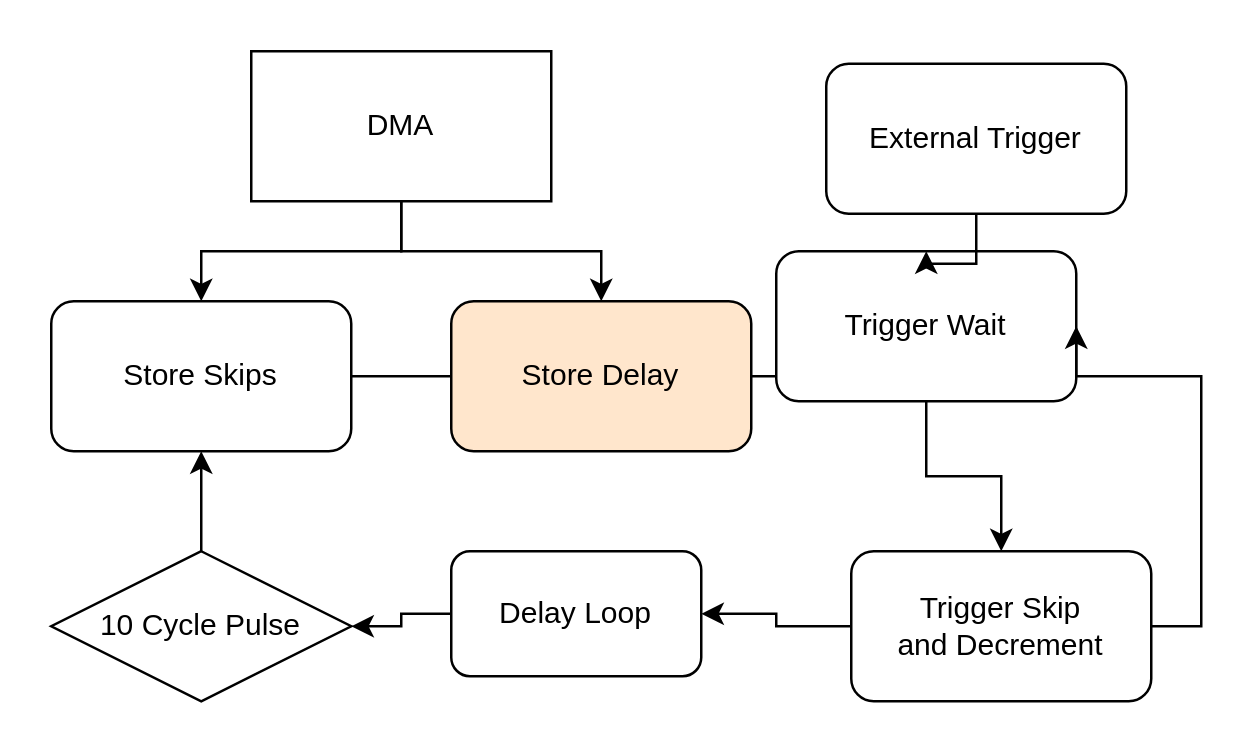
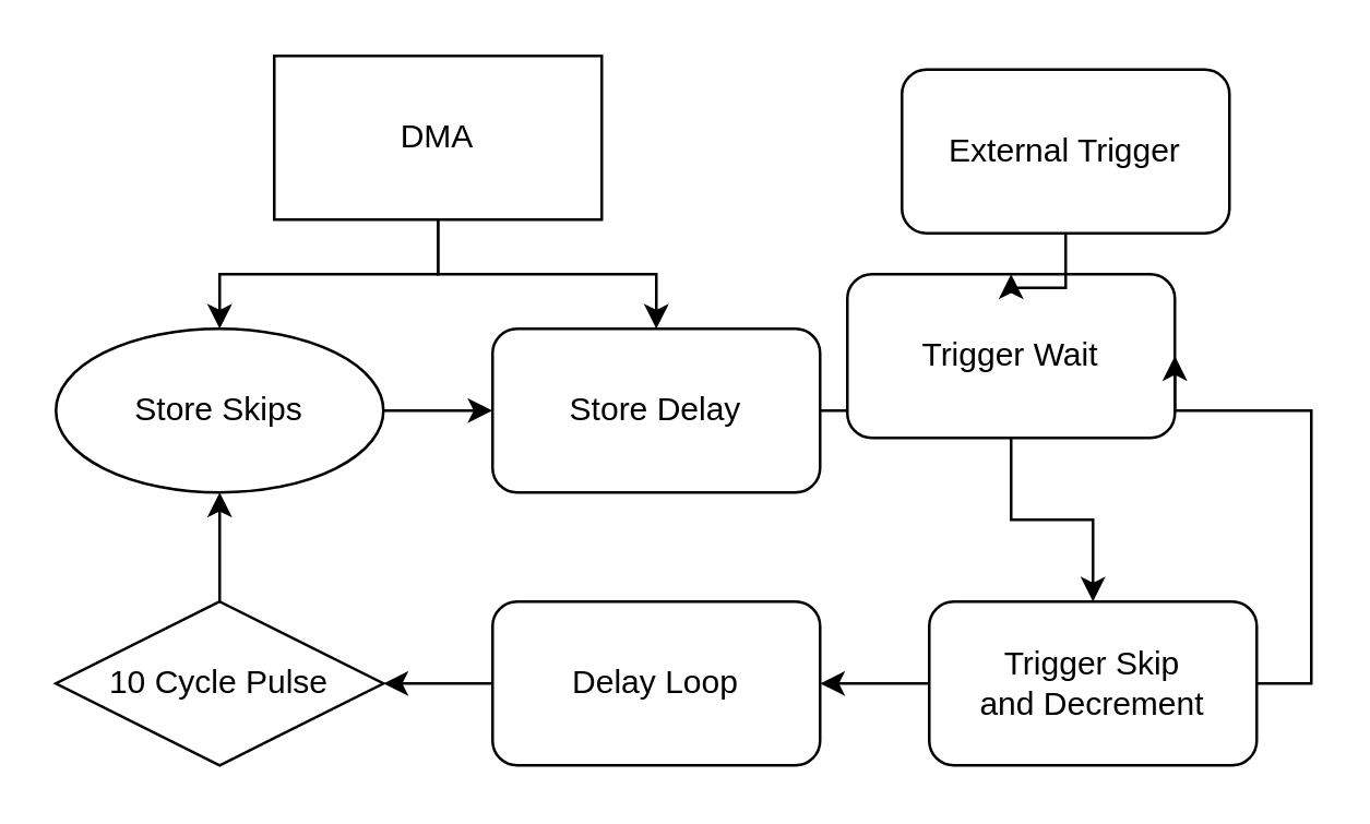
  <mxCell id="0" />
  <mxCell id="1" parent="0" />
  <mxCell id="2" style="edgeStyle=orthogonalEdgeStyle;rounded=0;orthogonalLoop=1;jettySize=auto;html=1;entryX=0.5;entryY=0;entryDx=0;entryDy=0;" parent="1" source="4" target="6" edge="1"><mxGeometry relative="1" as="geometry" /></mxCell>
  <mxCell id="3" style="edgeStyle=orthogonalEdgeStyle;rounded=0;orthogonalLoop=1;jettySize=auto;html=1;" edge="1" parent="1" source="4" target="8"><mxGeometry relative="1" as="geometry" /></mxCell>
  <mxCell id="4" value="DMA" style="whiteSpace=wrap;html=1;rounded=0;" parent="1" vertex="1"><mxGeometry x="100" y="20" width="120" height="60" as="geometry" /></mxCell>
- <mxCell id="5" style="edgeStyle=orthogonalEdgeStyle;rounded=0;orthogonalLoop=1;jettySize=auto;html=1;entryX=0;entryY=0.5;entryDx=0;entryDy=0;endArrow=none;" parent="1" source="6" target="8" edge="1"><mxGeometry relative="1" as="geometry" /></mxCell>
- <mxCell id="6" value="Store Skips" style="rounded=1;whiteSpace=wrap;html=1;" parent="1" vertex="1"><mxGeometry x="20" y="120" width="120" height="60" as="geometry" /></mxCell>
+ <mxCell id="5" style="edgeStyle=orthogonalEdgeStyle;rounded=0;orthogonalLoop=1;jettySize=auto;html=1;entryX=0;entryY=0.5;entryDx=0;entryDy=0;" parent="1" source="6" target="8" edge="1"><mxGeometry relative="1" as="geometry" /></mxCell>
+ <mxCell id="6" value="Store Skips" style="ellipse;whiteSpace=wrap;html=1;" parent="1" vertex="1"><mxGeometry x="20" y="120" width="120" height="60" as="geometry" /></mxCell>
  <mxCell id="7" style="edgeStyle=orthogonalEdgeStyle;rounded=0;orthogonalLoop=1;jettySize=auto;html=1;" parent="1" source="8" target="10" edge="1"><mxGeometry relative="1" as="geometry" /></mxCell>
- <mxCell id="8" value="Store Delay" style="rounded=1;whiteSpace=wrap;html=1;fillColor=#ffe6cc;" parent="1" vertex="1"><mxGeometry x="180" y="120" width="120" height="60" as="geometry" /></mxCell>
+ <mxCell id="8" value="Store Delay" style="rounded=1;whiteSpace=wrap;html=1;" parent="1" vertex="1"><mxGeometry x="180" y="120" width="120" height="60" as="geometry" /></mxCell>
  <mxCell id="9" style="edgeStyle=orthogonalEdgeStyle;rounded=0;orthogonalLoop=1;jettySize=auto;html=1;" parent="1" source="10" target="13" edge="1"><mxGeometry relative="1" as="geometry" /></mxCell>
  <mxCell id="10" value="Trigger Wait" style="rounded=1;whiteSpace=wrap;html=1;" parent="1" vertex="1"><mxGeometry x="310" y="100" width="120" height="60" as="geometry" /></mxCell>
  <mxCell id="11" style="edgeStyle=orthogonalEdgeStyle;rounded=0;orthogonalLoop=1;jettySize=auto;html=1;entryX=1;entryY=0.5;entryDx=0;entryDy=0;" edge="1" parent="1" source="13" target="10"><mxGeometry relative="1" as="geometry"><mxPoint x="480" y="150" as="targetPoint" /><Array as="points"><mxPoint x="480" y="250" /><mxPoint x="480" y="150" /></Array></mxGeometry></mxCell>
  <mxCell id="12" style="edgeStyle=orthogonalEdgeStyle;rounded=0;orthogonalLoop=1;jettySize=auto;html=1;entryX=1;entryY=0.5;entryDx=0;entryDy=0;" edge="1" parent="1" source="13" target="15"><mxGeometry relative="1" as="geometry" /></mxCell>
  <mxCell id="13" value="Trigger Skip&lt;div&gt;and Decrement&lt;/div&gt;" style="rounded=1;whiteSpace=wrap;html=1;" parent="1" vertex="1"><mxGeometry x="340" y="220" width="120" height="60" as="geometry" /></mxCell>
  <mxCell id="14" style="edgeStyle=orthogonalEdgeStyle;rounded=0;orthogonalLoop=1;jettySize=auto;html=1;" edge="1" parent="1" source="15" target="17"><mxGeometry relative="1" as="geometry" /></mxCell>
- <mxCell id="15" value="Delay Loop" style="rounded=1;whiteSpace=wrap;html=1;" parent="1" vertex="1"><mxGeometry x="180" y="220" width="100" height="50" as="geometry" /></mxCell>
+ <mxCell id="15" value="Delay Loop" style="rounded=1;whiteSpace=wrap;html=1;" parent="1" vertex="1"><mxGeometry x="180" y="220" width="120" height="60" as="geometry" /></mxCell>
  <mxCell id="16" style="edgeStyle=orthogonalEdgeStyle;rounded=0;orthogonalLoop=1;jettySize=auto;html=1;" edge="1" parent="1" source="17" target="6"><mxGeometry relative="1" as="geometry" /></mxCell>
  <mxCell id="17" value="10 Cycle Pulse" style="rhombus;whiteSpace=wrap;html=1;" parent="1" vertex="1"><mxGeometry x="20" y="220" width="120" height="60" as="geometry" /></mxCell>
  <mxCell id="18" style="edgeStyle=orthogonalEdgeStyle;rounded=0;orthogonalLoop=1;jettySize=auto;html=1;" edge="1" parent="1" source="19" target="10"><mxGeometry relative="1" as="geometry" /></mxCell>
  <mxCell id="19" value="External Trigger" style="rounded=1;whiteSpace=wrap;html=1;" vertex="1" parent="1"><mxGeometry x="330" y="25" width="120" height="60" as="geometry" /></mxCell>
